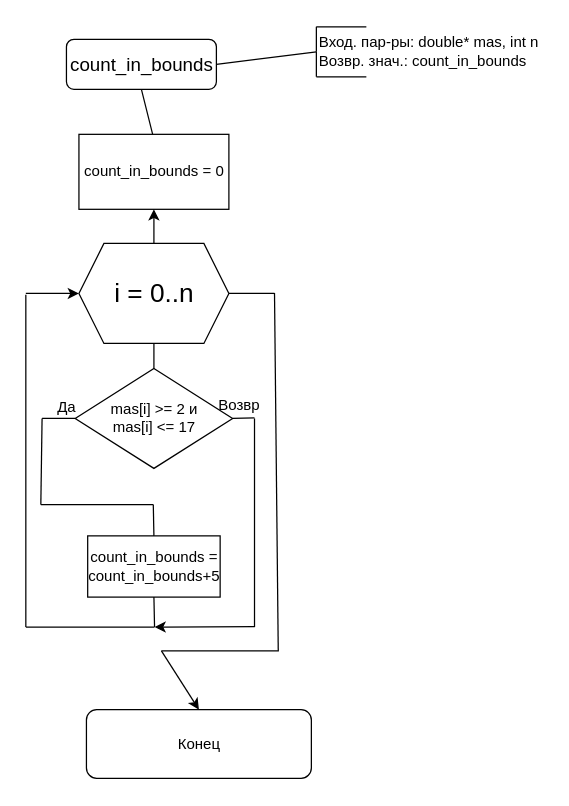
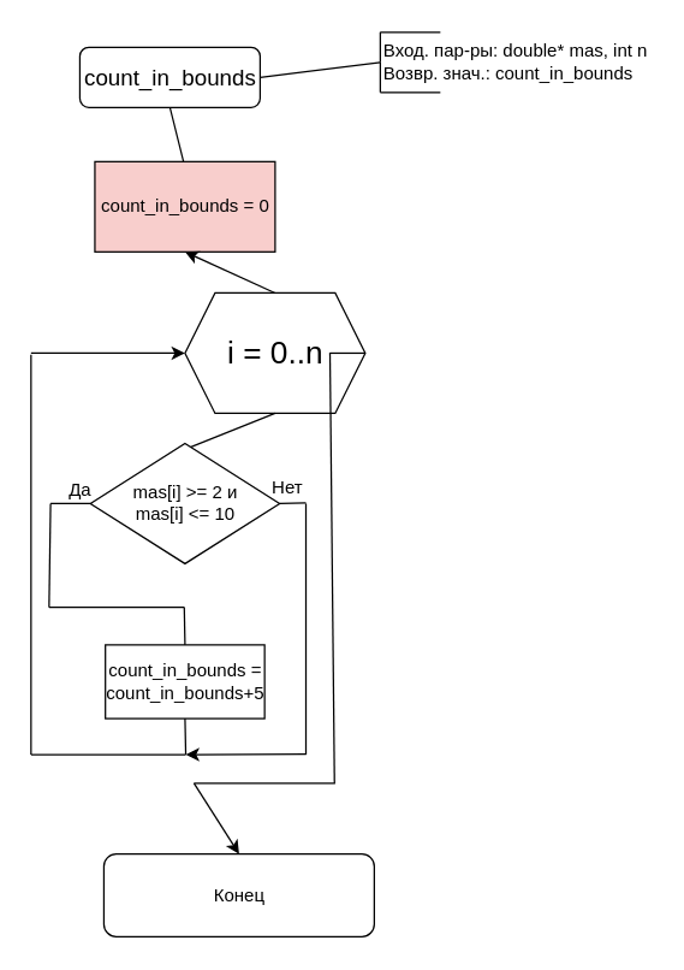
  <mxCell id="0" />
  <mxCell id="1" parent="0" />
  <mxCell id="2" value="&lt;font style=&quot;font-size: 15px;&quot;&gt;count_in_bounds&lt;/font&gt;" style="rounded=1;whiteSpace=wrap;html=1;fontSize=14;glass=0;strokeWidth=1;shadow=0;" vertex="1" parent="1"><mxGeometry x="52.5" y="30.997" width="120" height="40" as="geometry" /></mxCell>
  <mxCell id="3" value="Конец" style="rounded=1;whiteSpace=wrap;html=1;fontSize=12;glass=0;strokeWidth=1;shadow=0;" vertex="1" parent="1"><mxGeometry x="68.5" y="567.327" width="180" height="55" as="geometry" /></mxCell>
  <mxCell id="4" value="Вход. пар-ры: double* mas, int n&lt;br&gt;Возвр. знач.: count_in_bounds" style="text;html=1;strokeColor=none;fillColor=none;align=left;verticalAlign=middle;whiteSpace=wrap;rounded=0;" vertex="1" parent="1"><mxGeometry x="252.5" y="26" width="180.5" height="30" as="geometry" /></mxCell>
  <mxCell id="5" value="" style="endArrow=none;html=1;rounded=0;entryX=1;entryY=0.5;entryDx=0;entryDy=0;exitX=0;exitY=0.5;exitDx=0;exitDy=0;" edge="1" parent="1" source="4" target="2"><mxGeometry width="50" height="50" relative="1" as="geometry"><mxPoint x="162.5" y="110.997" as="sourcePoint" /><mxPoint x="212.5" y="60.997" as="targetPoint" /></mxGeometry></mxCell>
  <mxCell id="6" value="" style="endArrow=none;html=1;rounded=0;" edge="1" parent="1"><mxGeometry width="50" height="50" relative="1" as="geometry"><mxPoint x="252.5" y="20.997" as="sourcePoint" /><mxPoint x="252.5" y="40.997" as="targetPoint" /></mxGeometry></mxCell>
  <mxCell id="7" value="" style="endArrow=none;html=1;rounded=0;" edge="1" parent="1"><mxGeometry width="50" height="50" relative="1" as="geometry"><mxPoint x="252.5" y="60.997" as="sourcePoint" /><mxPoint x="252.5" y="40.997" as="targetPoint" /></mxGeometry></mxCell>
  <mxCell id="8" value="" style="endArrow=none;html=1;rounded=0;" edge="1" parent="1"><mxGeometry width="50" height="50" relative="1" as="geometry"><mxPoint x="252.5" y="60.997" as="sourcePoint" /><mxPoint x="292.5" y="60.997" as="targetPoint" /></mxGeometry></mxCell>
  <mxCell id="9" value="" style="endArrow=none;html=1;rounded=0;" edge="1" parent="1"><mxGeometry width="50" height="50" relative="1" as="geometry"><mxPoint x="252.5" y="20.997" as="sourcePoint" /><mxPoint x="292.5" y="20.997" as="targetPoint" /></mxGeometry></mxCell>
  <mxCell id="10" value="" style="endArrow=none;html=1;rounded=0;exitX=0.5;exitY=1;exitDx=0;exitDy=0;entryX=0.5;entryY=0;entryDx=0;entryDy=0;" edge="1" parent="1" source="2"><mxGeometry width="50" height="50" relative="1" as="geometry"><mxPoint x="290.5" y="335.997" as="sourcePoint" /><mxPoint x="122.5" y="110.997" as="targetPoint" /></mxGeometry></mxCell>
- <mxCell id="11" value="&lt;font style=&quot;font-size: 12px;&quot;&gt;count_in_bounds = 0&lt;/font&gt;" style="rounded=0;whiteSpace=wrap;html=1;" vertex="1" parent="1"><mxGeometry x="62.5" y="106.997" width="120" height="60" as="geometry" /></mxCell>
- <mxCell id="12" value="&lt;font style=&quot;font-size: 21px;&quot;&gt;i = 0..n&lt;/font&gt;" style="shape=hexagon;perimeter=hexagonPerimeter2;whiteSpace=wrap;html=1;fixedSize=1;" vertex="1" parent="1"><mxGeometry x="62.5" y="194.33" width="120" height="80" as="geometry" /></mxCell>
+ <mxCell id="11" value="&lt;font style=&quot;font-size: 12px;&quot;&gt;count_in_bounds = 0&lt;/font&gt;" style="rounded=0;whiteSpace=wrap;html=1;fillColor=#f8cecc;" vertex="1" parent="1"><mxGeometry x="62.5" y="106.997" width="120" height="60" as="geometry" /></mxCell>
+ <mxCell id="12" value="&lt;font style=&quot;font-size: 21px;&quot;&gt;i = 0..n&lt;/font&gt;" style="shape=hexagon;perimeter=hexagonPerimeter2;whiteSpace=wrap;html=1;fixedSize=1;" vertex="1" parent="1"><mxGeometry x="122.5" y="194.33" width="120" height="80" as="geometry" /></mxCell>
  <mxCell id="13" value="" style="endArrow=classic;html=1;rounded=0;exitX=0.5;exitY=0;exitDx=0;exitDy=0;entryX=0.5;entryY=1;entryDx=0;entryDy=0;" edge="1" parent="1" source="12" target="11"><mxGeometry width="50" height="50" relative="1" as="geometry"><mxPoint x="318" y="193.33" as="sourcePoint" /><mxPoint x="368" y="143.33" as="targetPoint" /></mxGeometry></mxCell>
  <mxCell id="14" value="" style="endArrow=none;html=1;rounded=0;exitX=0.5;exitY=1;exitDx=0;exitDy=0;entryX=0.5;entryY=0;entryDx=0;entryDy=0;" edge="1" parent="1" source="12"><mxGeometry width="50" height="50" relative="1" as="geometry"><mxPoint x="318" y="355.33" as="sourcePoint" /><mxPoint x="122.5" y="298.33" as="targetPoint" /></mxGeometry></mxCell>
  <mxCell id="15" value="" style="endArrow=none;html=1;rounded=0;" edge="1" parent="1"><mxGeometry width="50" height="50" relative="1" as="geometry"><mxPoint x="20" y="501.33" as="sourcePoint" /><mxPoint x="20" y="235.33" as="targetPoint" /></mxGeometry></mxCell>
  <mxCell id="16" value="" style="endArrow=classic;html=1;rounded=0;entryX=0;entryY=0.5;entryDx=0;entryDy=0;" edge="1" parent="1" target="12"><mxGeometry width="50" height="50" relative="1" as="geometry"><mxPoint x="20" y="234.33" as="sourcePoint" /><mxPoint x="75" y="225.33" as="targetPoint" /></mxGeometry></mxCell>
  <mxCell id="17" value="" style="endArrow=none;html=1;rounded=0;exitX=1;exitY=0.5;exitDx=0;exitDy=0;" edge="1" parent="1" source="12"><mxGeometry width="50" height="50" relative="1" as="geometry"><mxPoint x="170" y="323.33" as="sourcePoint" /><mxPoint x="219" y="234.33" as="targetPoint" /></mxGeometry></mxCell>
  <mxCell id="18" value="" style="endArrow=classic;html=1;rounded=0;entryX=0.5;entryY=0;entryDx=0;entryDy=0;" edge="1" parent="1" target="3"><mxGeometry width="50" height="50" relative="1" as="geometry"><mxPoint x="128.5" y="520.33" as="sourcePoint" /><mxPoint x="206.5" y="410.33" as="targetPoint" /></mxGeometry></mxCell>
  <mxCell id="19" value="" style="endArrow=none;html=1;rounded=0;" edge="1" parent="1"><mxGeometry width="50" height="50" relative="1" as="geometry"><mxPoint x="128.5" y="520.33" as="sourcePoint" /><mxPoint x="222.5" y="520.33" as="targetPoint" /></mxGeometry></mxCell>
  <mxCell id="20" value="" style="endArrow=none;html=1;rounded=0;" edge="1" parent="1"><mxGeometry width="50" height="50" relative="1" as="geometry"><mxPoint x="222" y="520.33" as="sourcePoint" /><mxPoint x="219" y="234" as="targetPoint" /></mxGeometry></mxCell>
- <mxCell id="21" value="mas[i] &amp;gt;= 2 и&lt;br&gt;mas[i] &amp;lt;= 17" style="rhombus;whiteSpace=wrap;html=1;" vertex="1" parent="1"><mxGeometry x="59.5" y="294.33" width="126" height="80" as="geometry" /></mxCell>
+ <mxCell id="21" value="mas[i] &amp;gt;= 2 и&lt;br&gt;mas[i] &amp;lt;= 10" style="rhombus;whiteSpace=wrap;html=1;" vertex="1" parent="1"><mxGeometry x="59.5" y="294.33" width="126" height="80" as="geometry" /></mxCell>
  <mxCell id="22" value="count_in_bounds =&lt;br&gt;count_in_bounds+5" style="rounded=0;whiteSpace=wrap;html=1;" vertex="1" parent="1"><mxGeometry x="69.5" y="428.33" width="106" height="49" as="geometry" /></mxCell>
  <mxCell id="23" value="" style="endArrow=none;html=1;rounded=0;entryX=0;entryY=0.5;entryDx=0;entryDy=0;" edge="1" parent="1" target="21"><mxGeometry width="50" height="50" relative="1" as="geometry"><mxPoint x="33" y="334.33" as="sourcePoint" /><mxPoint x="167" y="371.33" as="targetPoint" /></mxGeometry></mxCell>
  <mxCell id="24" value="" style="endArrow=none;html=1;rounded=0;" edge="1" parent="1"><mxGeometry width="50" height="50" relative="1" as="geometry"><mxPoint x="33" y="334.33" as="sourcePoint" /><mxPoint x="32" y="403.33" as="targetPoint" /></mxGeometry></mxCell>
  <mxCell id="25" value="" style="endArrow=none;html=1;rounded=0;" edge="1" parent="1"><mxGeometry width="50" height="50" relative="1" as="geometry"><mxPoint x="32" y="403.33" as="sourcePoint" /><mxPoint x="122" y="403.33" as="targetPoint" /></mxGeometry></mxCell>
  <mxCell id="26" value="" style="endArrow=none;html=1;rounded=0;exitX=0.5;exitY=0;exitDx=0;exitDy=0;" edge="1" parent="1" source="22"><mxGeometry width="50" height="50" relative="1" as="geometry"><mxPoint x="63" y="448.33" as="sourcePoint" /><mxPoint x="122" y="403.33" as="targetPoint" /></mxGeometry></mxCell>
  <mxCell id="27" value="Да" style="text;html=1;strokeColor=none;fillColor=none;align=center;verticalAlign=middle;whiteSpace=wrap;rounded=0;" vertex="1" parent="1"><mxGeometry x="23" y="311.33" width="60" height="30" as="geometry" /></mxCell>
  <mxCell id="28" value="" style="endArrow=none;html=1;rounded=0;exitX=0.5;exitY=1;exitDx=0;exitDy=0;" edge="1" parent="1" source="22"><mxGeometry width="50" height="50" relative="1" as="geometry"><mxPoint x="99" y="422.33" as="sourcePoint" /><mxPoint x="123" y="501.33" as="targetPoint" /></mxGeometry></mxCell>
  <mxCell id="29" value="" style="endArrow=none;html=1;rounded=0;" edge="1" parent="1"><mxGeometry width="50" height="50" relative="1" as="geometry"><mxPoint x="123" y="501.33" as="sourcePoint" /><mxPoint x="20" y="501.33" as="targetPoint" /></mxGeometry></mxCell>
  <mxCell id="30" value="" style="endArrow=none;html=1;rounded=0;exitX=1;exitY=0.5;exitDx=0;exitDy=0;" edge="1" parent="1"><mxGeometry width="50" height="50" relative="1" as="geometry"><mxPoint x="203" y="334.33" as="sourcePoint" /><mxPoint x="203" y="501.33" as="targetPoint" /></mxGeometry></mxCell>
  <mxCell id="31" value="" style="endArrow=classic;html=1;rounded=0;" edge="1" parent="1"><mxGeometry width="50" height="50" relative="1" as="geometry"><mxPoint x="203" y="501" as="sourcePoint" /><mxPoint x="123" y="501.33" as="targetPoint" /></mxGeometry></mxCell>
  <mxCell id="32" value="" style="endArrow=none;html=1;rounded=0;exitX=1;exitY=0.5;exitDx=0;exitDy=0;" edge="1" parent="1" source="21"><mxGeometry width="50" height="50" relative="1" as="geometry"><mxPoint x="187" y="330" as="sourcePoint" /><mxPoint x="203" y="334" as="targetPoint" /></mxGeometry></mxCell>
- <mxCell id="33" value="Возвр" style="text;html=1;strokeColor=none;fillColor=none;align=center;verticalAlign=middle;whiteSpace=wrap;rounded=0;" vertex="1" parent="1"><mxGeometry x="161" y="309" width="60" height="30" as="geometry" /></mxCell>
+ <mxCell id="33" value="Нет" style="text;html=1;strokeColor=none;fillColor=none;align=center;verticalAlign=middle;whiteSpace=wrap;rounded=0;" vertex="1" parent="1"><mxGeometry x="161" y="309" width="60" height="30" as="geometry" /></mxCell>
